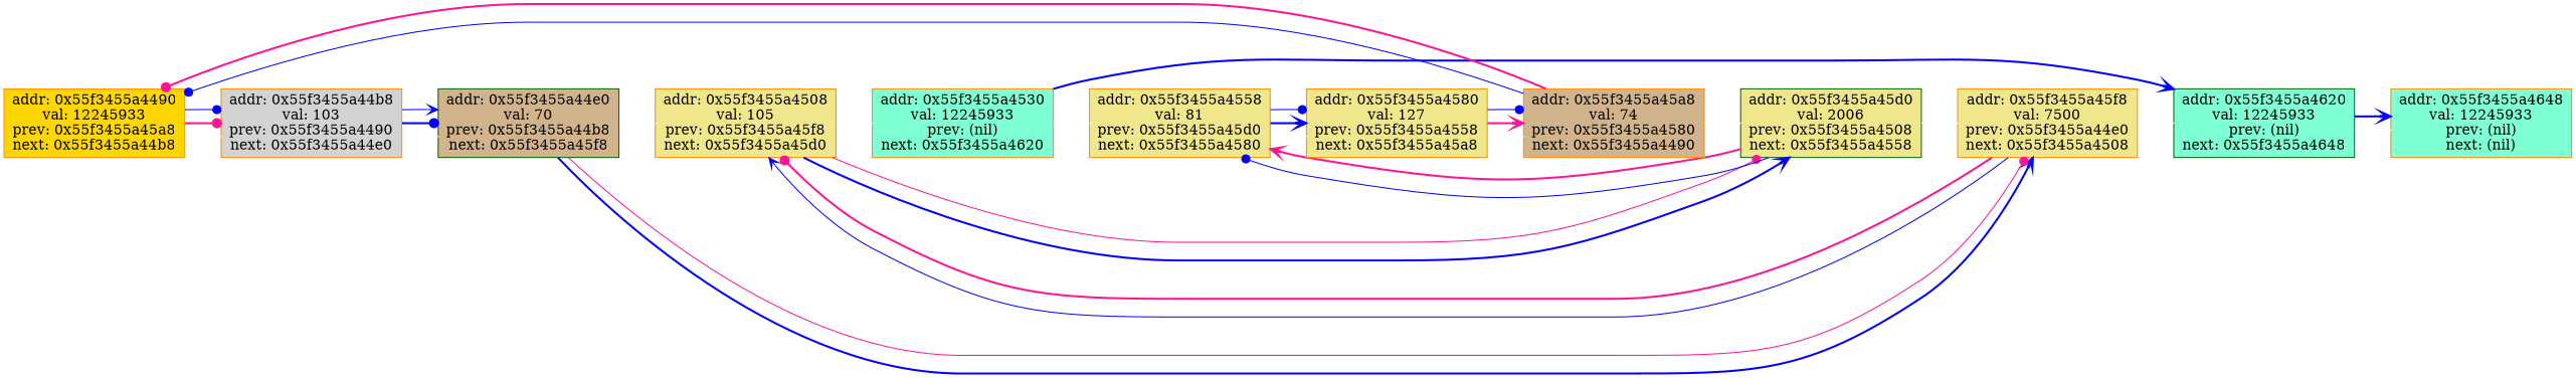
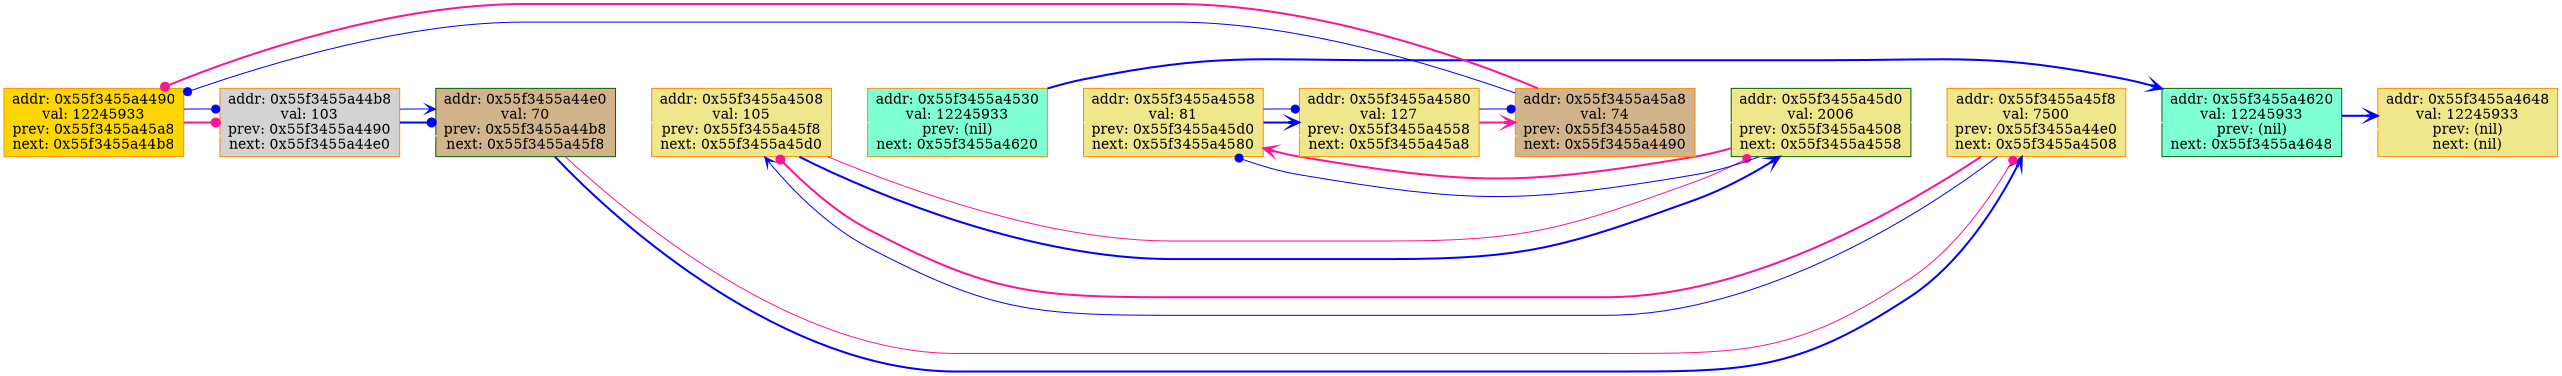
  digraph {
    rankdir=LR
    node [shape=box style=filled fillcolor=khaki color=darkorange]
    edge [color=blue]
    n1 [label="addr: 0x55f3455a4490\nval: 12245933\nprev: 0x55f3455a45a8\nnext: 0x55f3455a44b8" fillcolor=gold]
    n2 [label="addr: 0x55f3455a44b8\nval: 103\nprev: 0x55f3455a4490\nnext: 0x55f3455a44e0" fillcolor=lightgrey]
    n3 [label="addr: 0x55f3455a44e0\nval: 70\nprev: 0x55f3455a44b8\nnext: 0x55f3455a45f8" fillcolor=tan color=darkgreen]
    n4 [label="addr: 0x55f3455a4508\nval: 105\nprev: 0x55f3455a45f8\nnext: 0x55f3455a45d0"]
    n5 [label="addr: 0x55f3455a45f8\nval: 7500\nprev: 0x55f3455a44e0\nnext: 0x55f3455a4508"]
    n6 [label="addr: 0x55f3455a4530\nval: 12245933\nprev: (nil)\nnext: 0x55f3455a4620" fillcolor=aquamarine]
    n7 [label="addr: 0x55f3455a45d0\nval: 2006\nprev: 0x55f3455a4508\nnext: 0x55f3455a4558" color=darkgreen]
    n8 [label="addr: 0x55f3455a4558\nval: 81\nprev: 0x55f3455a45d0\nnext: 0x55f3455a4580"]
    n9 [label="addr: 0x55f3455a4620\nval: 12245933\nprev: (nil)\nnext: 0x55f3455a4648" fillcolor=aquamarine color=darkgreen]
    n10 [label="addr: 0x55f3455a4580\nval: 127\nprev: 0x55f3455a4558\nnext: 0x55f3455a45a8"]
    n11 [label="addr: 0x55f3455a45a8\nval: 74\nprev: 0x55f3455a4580\nnext: 0x55f3455a4490" fillcolor=tan]
-   n12 [label="addr: 0x55f3455a4648\nval: 12245933\nprev: (nil)\nnext: (nil)" fillcolor=aquamarine]
+   n12 [label="addr: 0x55f3455a4648\nval: 12245933\nprev: (nil)\nnext: (nil)"]
    n1 -> n2 [color=white weight=1024]
    n1 -> n2 [color=deeppink penwidth=2 arrowhead=dot]
    n1 -> n2 [penwidth=1 arrowhead=dot]
    n2 -> n3 [color=white weight=1024]
    n2 -> n3 [penwidth=2 arrowhead=dot]
    n2 -> n3 [penwidth=1 arrowhead=vee]
    n3 -> n4 [color=white weight=1024]
    n3 -> n5 [penwidth=2 arrowhead=vee]
    n3 -> n5 [color=deeppink penwidth=1 arrowhead=dot]
    n4 -> n6 [color=white weight=1024]
    n4 -> n7 [penwidth=2 arrowhead=vee]
    n4 -> n7 [color=deeppink penwidth=1 arrowhead=dot]
    n5 -> n4 [penwidth=1 arrowhead=vee]
    n5 -> n4 [color=deeppink penwidth=2 arrowhead=dot]
    n5 -> n9 [color=white weight=1024]
    n6 -> n8 [color=white weight=1024]
    n6 -> n9 [penwidth=2 arrowhead=vee]
    n7 -> n5 [color=white weight=1024]
    n7 -> n8 [penwidth=1 arrowhead=dot]
    n7 -> n8 [color=deeppink penwidth=2 arrowhead=vee]
    n8 -> n10 [color=white weight=1024]
    n8 -> n10 [penwidth=2 arrowhead=vee]
    n8 -> n10 [penwidth=1 arrowhead=dot]
    n9 -> n12 [color=white weight=1024]
    n9 -> n12 [penwidth=2 arrowhead=vee]
    n10 -> n11 [color=white weight=1024]
    n10 -> n11 [color=deeppink penwidth=2 arrowhead=vee]
    n10 -> n11 [penwidth=1 arrowhead=dot]
    n11 -> n1 [penwidth=1 arrowhead=dot]
    n11 -> n1 [color=deeppink penwidth=2 arrowhead=dot]
    n11 -> n7 [color=white weight=1024]
  }
